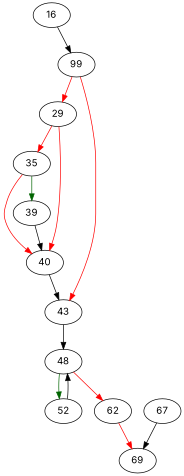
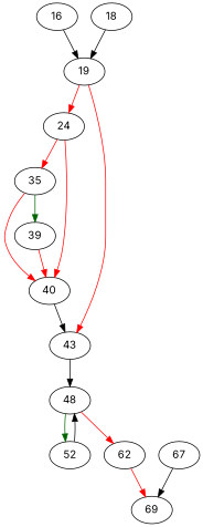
  strict digraph {
    fontname=Inter
    node [fontname=Inter]
    edge [fontname=Inter]
    16
-   19 [label=99]
-   29
+   19
+   18
+   29 [label=24]
    43
    35
    40
    48
    39
    52
    62
    69
    67
    16 -> 19
    19 -> 29 [color=red cond=true]
    19 -> 43 [color=red cond=false]
+   18 -> 19
    29 -> 35 [color=red cond=true]
    29 -> 40 [color=red cond=false]
    43 -> 48
    35 -> 40 [color=red cond=false]
    35 -> 39 [color=darkgreen cond=true]
    40 -> 43
    48 -> 52 [color=darkgreen cond=true]
    48 -> 62 [color=red cond=false]
-   39 -> 40
+   39 -> 40 [color=red]
    52 -> 48
    62 -> 69 [color=red cond=false]
    67 -> 69
  }
